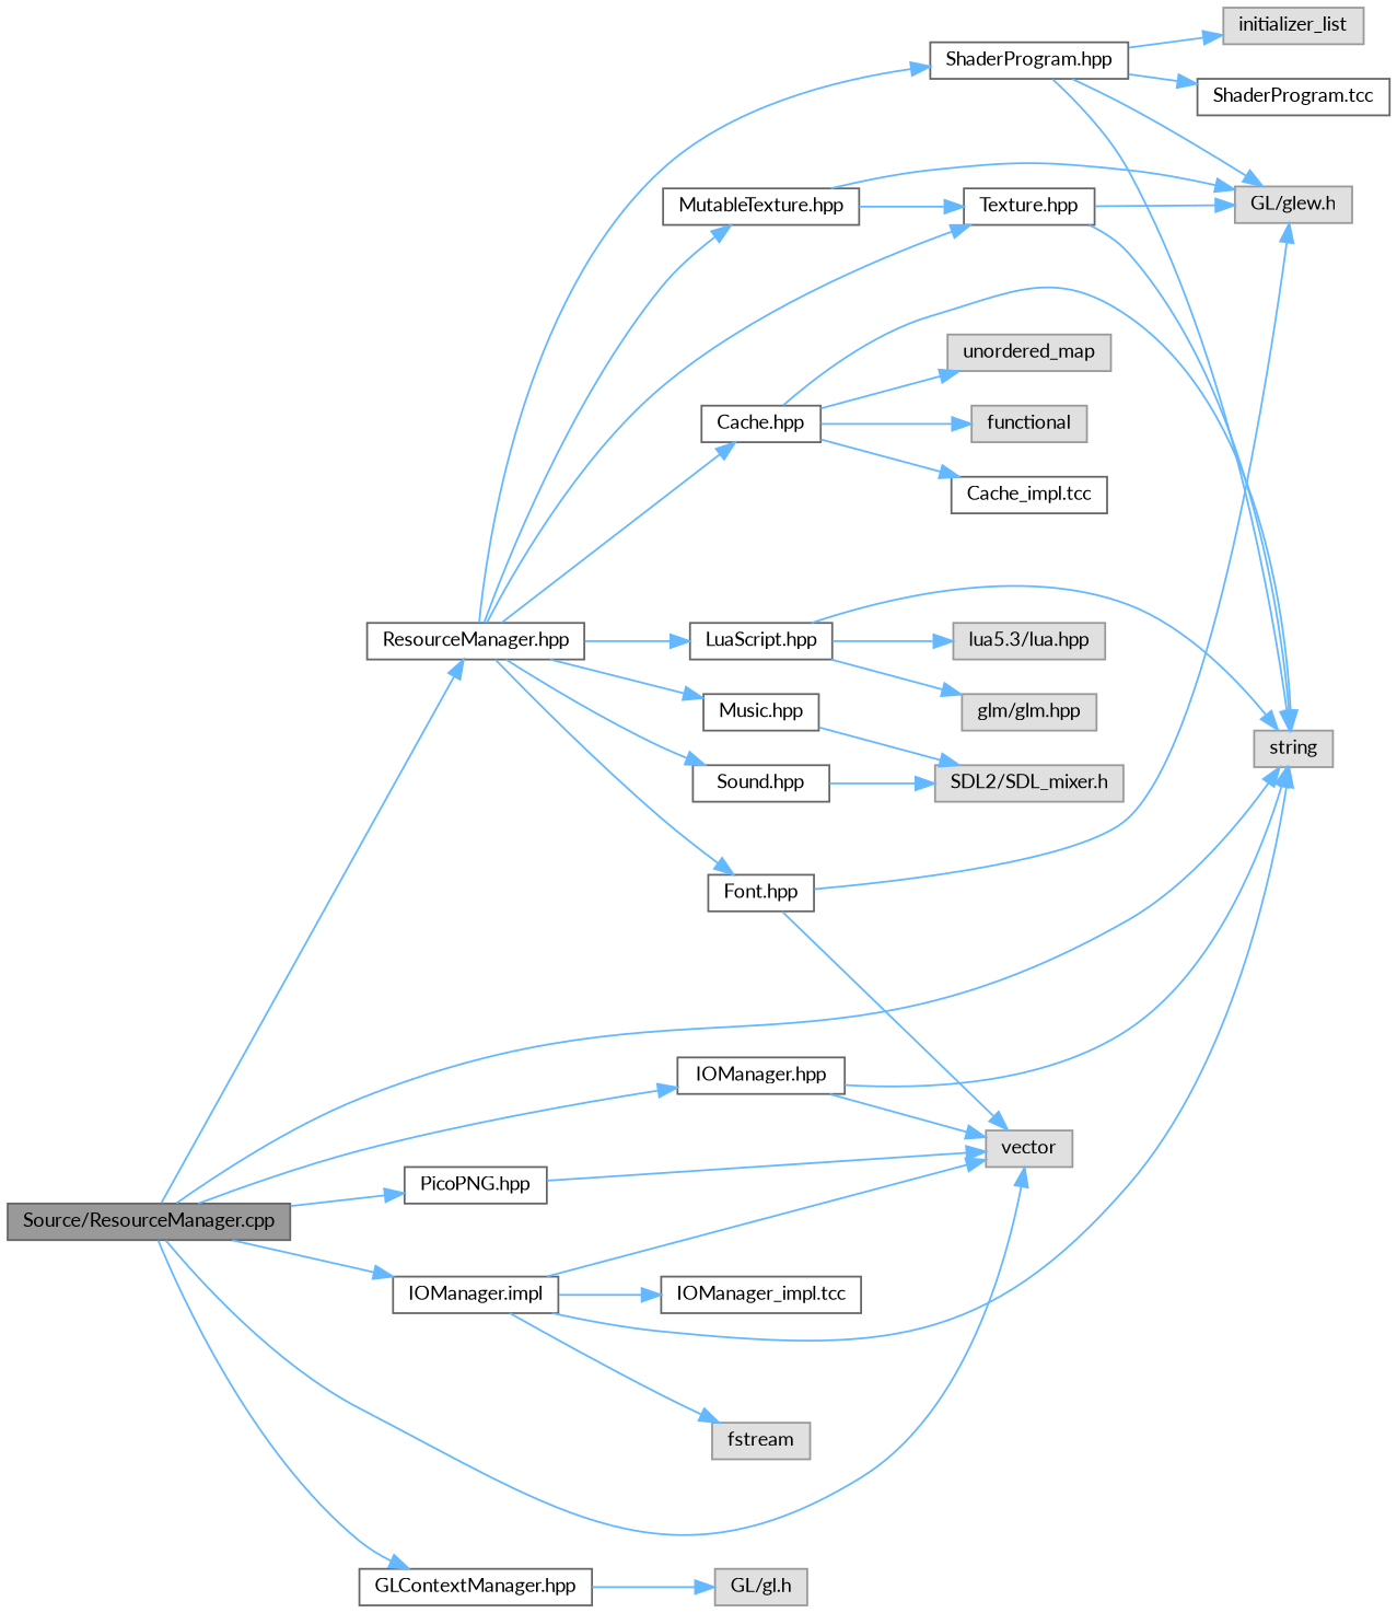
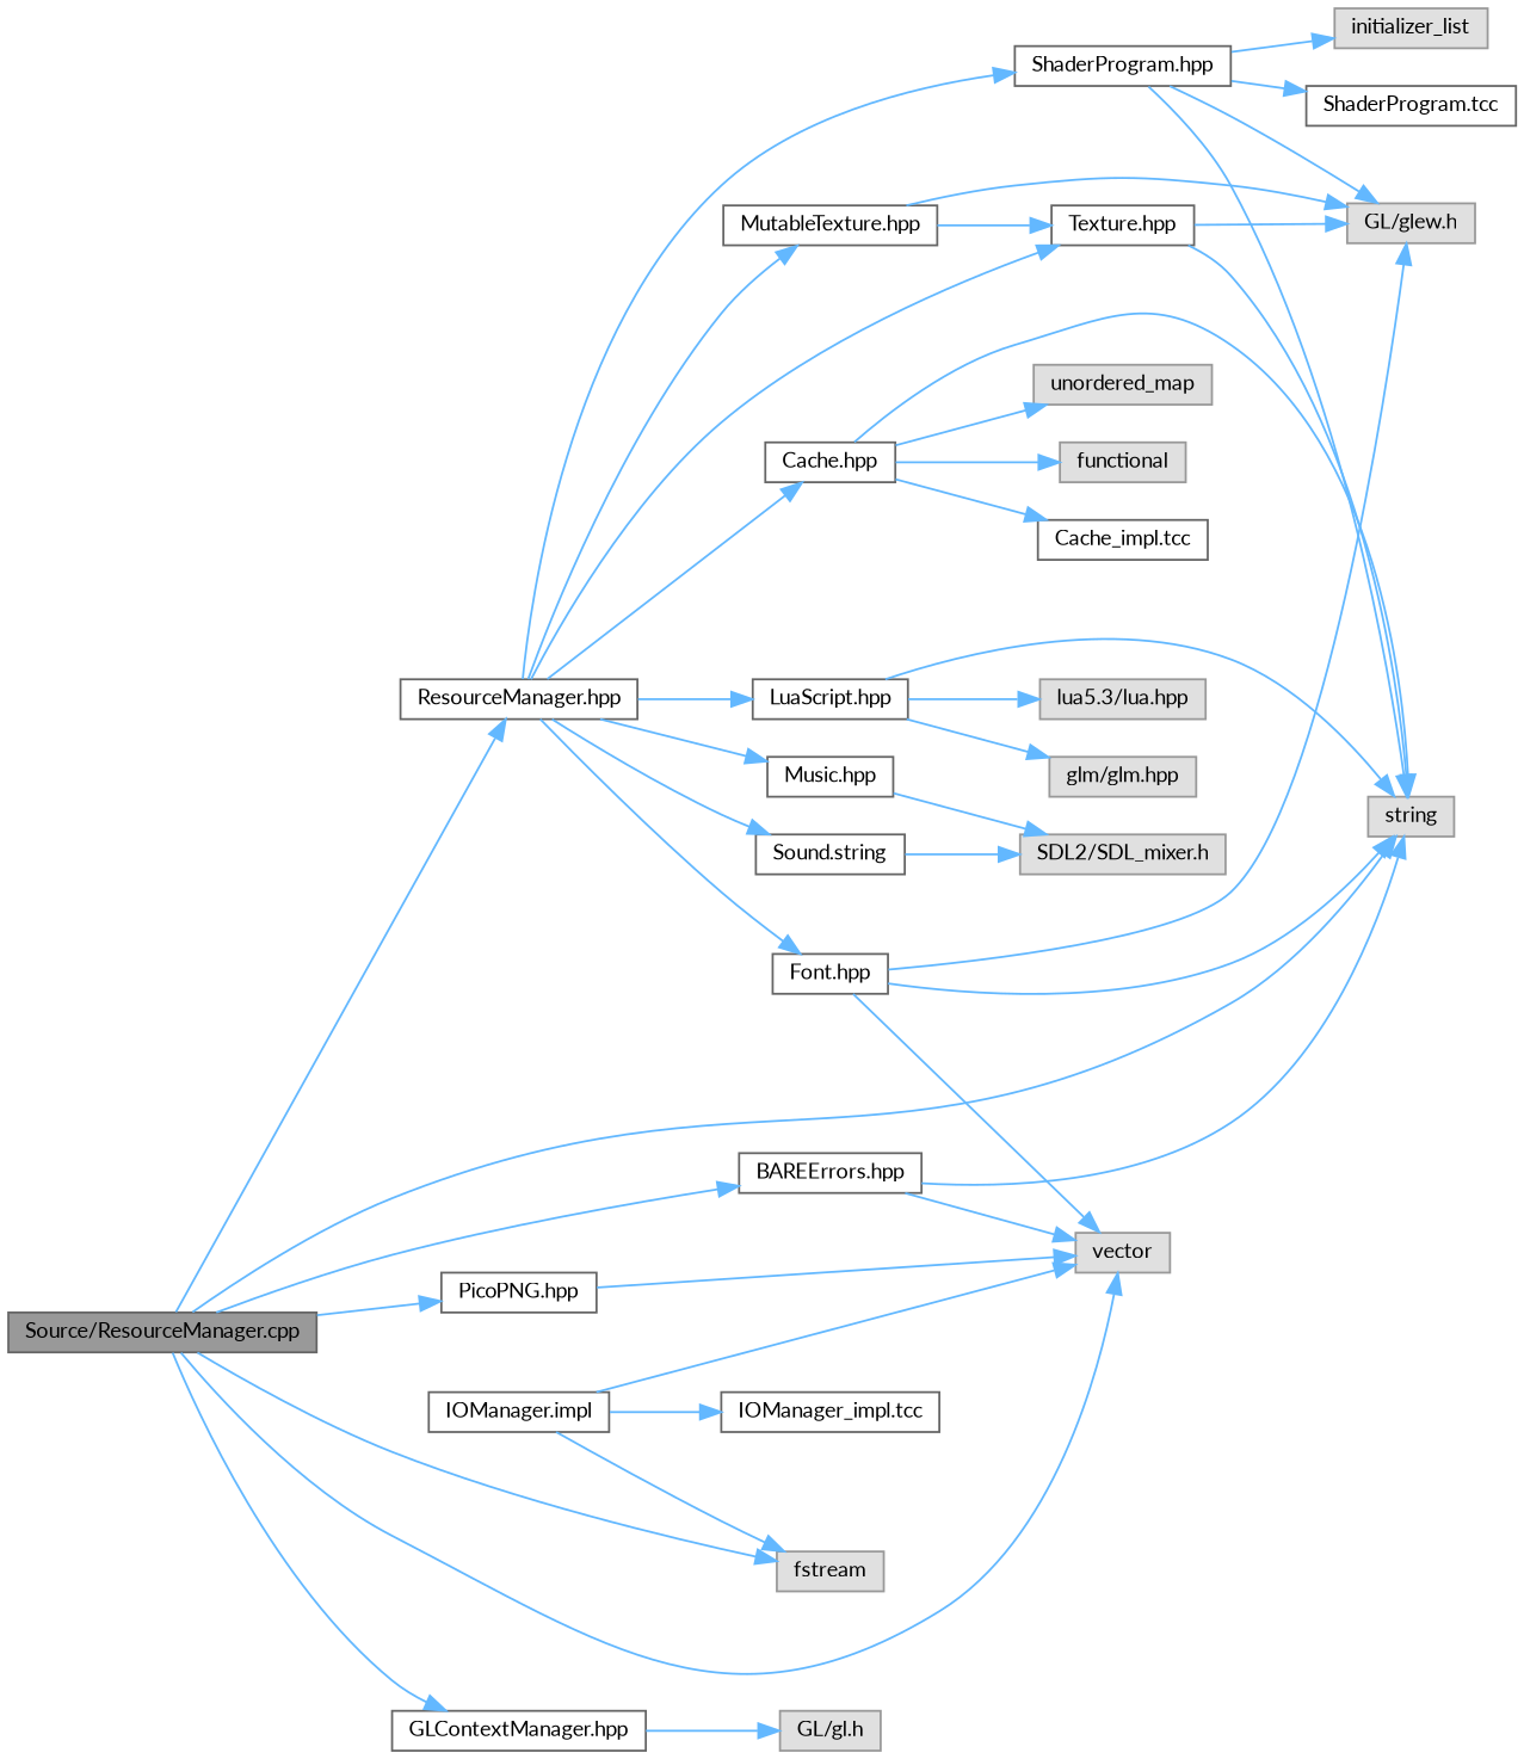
  digraph {
    fontname=Lato
    rankdir=LR
    node [color=grey40 fillcolor=white fontname=Lato fontsize=10 shape=box style=filled]
    edge [color=steelblue1 fontname=Lato fontsize=10 labelfontname=Helvetica labelfontsize=10 style=solid]
    n1 [color=gray40 fillcolor=grey60 fontcolor=black height=0.2 label="Source/ResourceManager.cpp" width=0.4]
    n2 [height=0.2 label="ResourceManager.hpp" width=0.4]
    n3 [color=grey60 fillcolor="#E0E0E0" height=0.2 label=string width=0.4]
    n4 [color=grey60 fillcolor="#E0E0E0" height=0.2 label=vector width=0.4]
    n5 [height=0.2 label="IOManager.impl" width=0.4]
-   n6 [height=0.2 label="IOManager.hpp" width=0.4]
+   n6 [height=0.2 label="BAREErrors.hpp" width=0.4]
    n7 [height=0.2 label="PicoPNG.hpp" width=0.4]
    n8 [height=0.2 label="GLContextManager.hpp" width=0.4]
    n9 [height=0.2 label="Cache.hpp" width=0.4]
    n10 [height=0.2 label="Font.hpp" width=0.4]
    n11 [height=0.2 label="LuaScript.hpp" width=0.4]
    n12 [height=0.2 label="Music.hpp" width=0.4]
    n13 [height=0.2 label="MutableTexture.hpp" width=0.4]
    n14 [height=0.2 label="Texture.hpp" width=0.4]
    n15 [height=0.2 label="ShaderProgram.hpp" width=0.4]
-   n16 [height=0.2 label="Sound.hpp" width=0.4]
+   n16 [height=0.2 label="Sound.string" width=0.4]
    n17 [color=grey60 fillcolor="#E0E0E0" height=0.2 label=fstream width=0.4]
    n18 [height=0.2 label="IOManager_impl.tcc" width=0.4]
    n19 [color=grey60 fillcolor="#E0E0E0" height=0.2 label="GL/gl.h" width=0.4]
    n20 [color=grey60 fillcolor="#E0E0E0" height=0.2 label=unordered_map width=0.4]
    n21 [color=grey60 fillcolor="#E0E0E0" height=0.2 label=functional width=0.4]
    n22 [height=0.2 label="Cache_impl.tcc" width=0.4]
    n23 [color=grey60 fillcolor="#E0E0E0" height=0.2 label="GL/glew.h" width=0.4]
    n24 [color=grey60 fillcolor="#E0E0E0" height=0.2 label="glm/glm.hpp" width=0.4]
    n25 [color=grey60 fillcolor="#E0E0E0" height=0.2 label="lua5.3/lua.hpp" width=0.4]
    n26 [color=grey60 fillcolor="#E0E0E0" height=0.2 label="SDL2/SDL_mixer.h" width=0.4]
    n27 [color=grey60 fillcolor="#E0E0E0" height=0.2 label=initializer_list width=0.4]
    n28 [height=0.2 label="ShaderProgram.tcc" width=0.4]
    n1 -> n2
    n1 -> n3
    n1 -> n4
-   n1 -> n5
+   n1 -> n17
    n1 -> n6
    n1 -> n7
    n1 -> n8
    n2 -> n9
    n2 -> n10
    n2 -> n11
    n2 -> n12
    n2 -> n13
    n2 -> n14
    n2 -> n15
    n2 -> n16
-   n5 -> n3
+   n10 -> n3
    n5 -> n4
    n5 -> n17
    n5 -> n18
    n6 -> n3
    n6 -> n4
    n7 -> n4
    n8 -> n19
    n9 -> n3
    n9 -> n20
    n9 -> n21
    n9 -> n22
    n10 -> n4
    n10 -> n23
    n11 -> n3
    n11 -> n24
    n11 -> n25
    n12 -> n26
    n13 -> n14
    n13 -> n23
    n14 -> n3
    n14 -> n23
    n15 -> n3
    n15 -> n23
    n15 -> n27
    n15 -> n28
    n16 -> n26
  }
